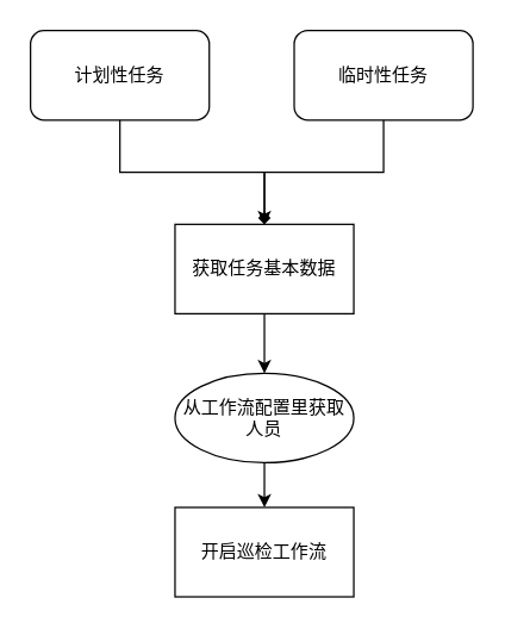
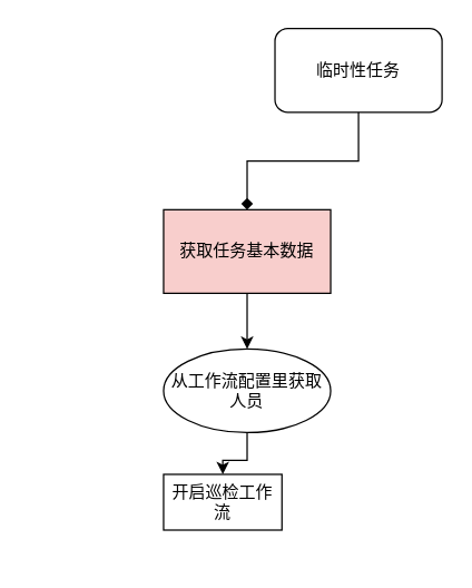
  <mxCell id="0" />
  <mxCell id="1" parent="0" />
- <mxCell id="2" style="edgeStyle=orthogonalEdgeStyle;rounded=0;orthogonalLoop=1;jettySize=auto;html=1;" edge="1" parent="1" source="3" target="7"><mxGeometry relative="1" as="geometry" /></mxCell>
- <mxCell id="3" value="计划性任务" style="rounded=1;whiteSpace=wrap;html=1;" vertex="1" parent="1"><mxGeometry x="20" y="20" width="120" height="60" as="geometry" /></mxCell>
  <mxCell id="4" style="edgeStyle=orthogonalEdgeStyle;rounded=0;orthogonalLoop=1;jettySize=auto;html=1;entryX=0.5;entryY=0;entryDx=0;entryDy=0;endArrow=diamond;" edge="1" parent="1" source="5" target="7"><mxGeometry relative="1" as="geometry" /></mxCell>
  <mxCell id="5" value="临时性任务" style="rounded=1;whiteSpace=wrap;html=1;" vertex="1" parent="1"><mxGeometry x="197" y="20" width="120" height="60" as="geometry" /></mxCell>
  <mxCell id="6" style="edgeStyle=orthogonalEdgeStyle;rounded=0;orthogonalLoop=1;jettySize=auto;html=1;entryX=0.5;entryY=0;entryDx=0;entryDy=0;" edge="1" parent="1" source="7" target="9"><mxGeometry relative="1" as="geometry" /></mxCell>
- <mxCell id="7" value="获取任务基本数据" style="rounded=0;whiteSpace=wrap;html=1;" vertex="1" parent="1"><mxGeometry x="117" y="150" width="120" height="60" as="geometry" /></mxCell>
+ <mxCell id="7" value="获取任务基本数据" style="rounded=0;whiteSpace=wrap;html=1;fillColor=#f8cecc;" vertex="1" parent="1"><mxGeometry x="117" y="150" width="120" height="60" as="geometry" /></mxCell>
  <mxCell id="8" style="edgeStyle=orthogonalEdgeStyle;rounded=0;orthogonalLoop=1;jettySize=auto;html=1;" edge="1" parent="1" source="9" target="10"><mxGeometry relative="1" as="geometry" /></mxCell>
  <mxCell id="9" value="从工作流配置里获取人员" style="ellipse;whiteSpace=wrap;html=1;" vertex="1" parent="1"><mxGeometry x="117" y="250" width="120" height="60" as="geometry" /></mxCell>
- <mxCell id="10" value="开启巡检工作流" style="rounded=0;whiteSpace=wrap;html=1;" vertex="1" parent="1"><mxGeometry x="117" y="340" width="120" height="60" as="geometry" /></mxCell>
+ <mxCell id="10" value="开启巡检工作流" style="rounded=0;whiteSpace=wrap;html=1;" vertex="1" parent="1"><mxGeometry x="117" y="340" width="85" height="40" as="geometry" /></mxCell>
